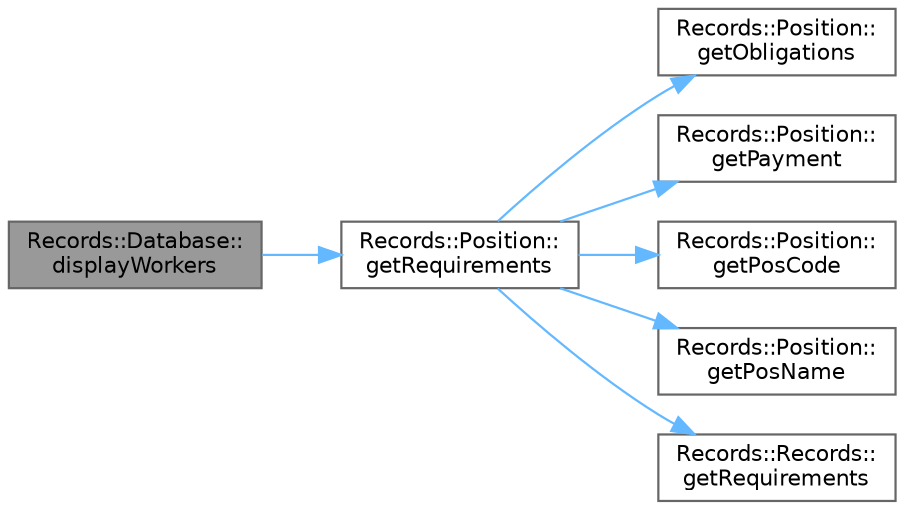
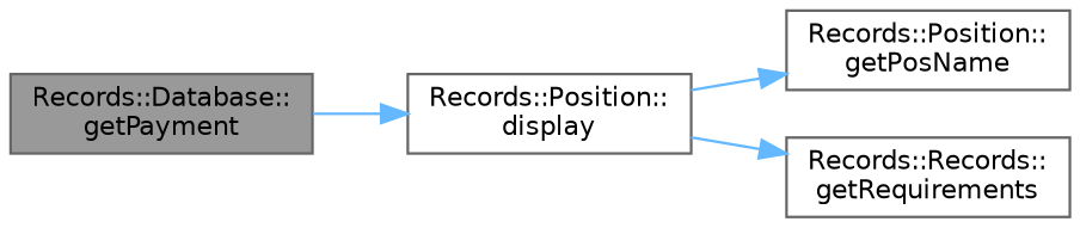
  digraph {
    rankdir=LR
    node [color=grey40 fillcolor=white fontname=Helvetica fontsize=10 shape=box style=filled]
    edge [color=steelblue1 fontname=Helvetica fontsize=10 labelfontname=Helvetica labelfontsize=10 style=solid]
-   n1 [color=gray40 fillcolor=grey60 fontcolor=black height=0.2 label="Records::Database::\ldisplayWorkers" width=0.4]
-   n2 [height=0.2 label="Records::Position::\lgetRequirements" width=0.4]
-   n3 [height=0.2 label="Records::Position::\lgetObligations" width=0.4]
-   n4 [height=0.2 label="Records::Position::\lgetPayment" width=0.4]
-   n5 [height=0.2 label="Records::Position::\lgetPosCode" width=0.4]
+   n1 [color=gray40 fillcolor=grey60 fontcolor=black height=0.2 label="Records::Database::\lgetPayment" width=0.4]
+   n2 [height=0.2 label="Records::Position::\ldisplay" width=0.4]
    n6 [height=0.2 label="Records::Position::\lgetPosName" width=0.4]
    n7 [height=0.2 label="Records::Records::\lgetRequirements" width=0.4]
    n1 -> n2
-   n2 -> n3
-   n2 -> n4
-   n2 -> n5
    n2 -> n6
    n2 -> n7
  }
